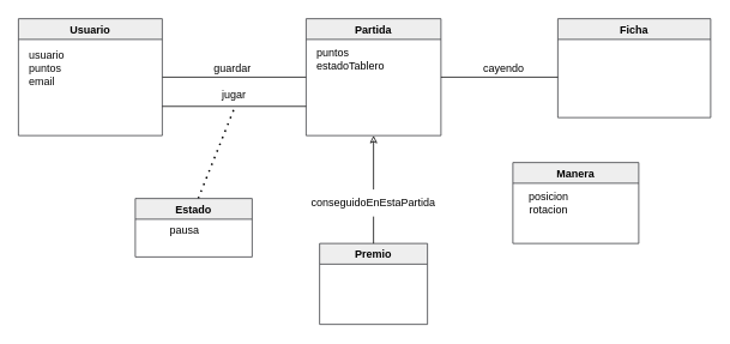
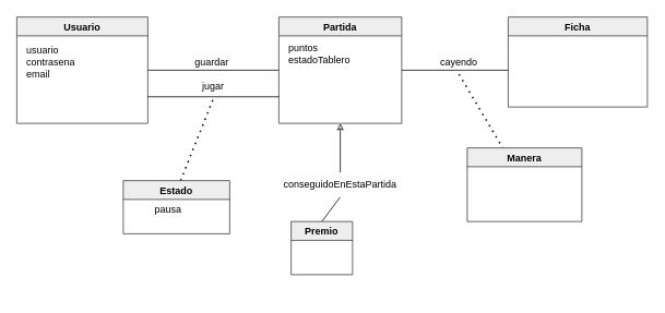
  <mxCell id="0" />
  <mxCell id="1" parent="0" />
  <mxCell id="2" style="edgeStyle=none;html=1;exitX=1;exitY=0.5;exitDx=0;exitDy=0;entryX=0;entryY=0.5;entryDx=0;entryDy=0;endArrow=none;endFill=0;strokeColor=#000000;" parent="1" source="3" target="5" edge="1"><mxGeometry relative="1" as="geometry" /></mxCell>
  <mxCell id="3" value="Usuario" style="swimlane;fillColor=#eeeeee;strokeColor=#36393d;fontColor=#000000;" parent="1" vertex="1"><mxGeometry x="20" y="20" width="160" height="130" as="geometry" /></mxCell>
- <mxCell id="4" value="usuario&lt;br&gt;puntos&lt;br&gt;email" style="text;html=1;align=left;verticalAlign=middle;resizable=0;points=[];autosize=1;strokeColor=none;fillColor=none;fontColor=#080808;" parent="3" vertex="1"><mxGeometry x="10" y="30" width="70" height="50" as="geometry" /></mxCell>
+ <mxCell id="4" value="usuario&lt;br&gt;contrasena&lt;br&gt;email" style="text;html=1;align=left;verticalAlign=middle;resizable=0;points=[];autosize=1;strokeColor=none;fillColor=none;fontColor=#080808;" parent="3" vertex="1"><mxGeometry x="10" y="30" width="70" height="50" as="geometry" /></mxCell>
  <mxCell id="5" value="Partida" style="swimlane;fillColor=#eeeeee;fontColor=#000000;strokeColor=#36393d;" parent="1" vertex="1"><mxGeometry x="340" y="20" width="150" height="130" as="geometry" /></mxCell>
  <mxCell id="6" value="puntos&lt;br&gt;&lt;div style=&quot;&quot;&gt;&lt;span&gt;estadoTablero&lt;/span&gt;&lt;/div&gt;" style="text;html=1;align=left;verticalAlign=middle;resizable=0;points=[];autosize=1;strokeColor=none;fillColor=none;fontColor=#000000;" parent="5" vertex="1"><mxGeometry x="10" y="30" width="90" height="30" as="geometry" /></mxCell>
  <mxCell id="7" value="" style="endArrow=none;html=1;exitX=1;exitY=0.75;exitDx=0;exitDy=0;entryX=0;entryY=0.75;entryDx=0;entryDy=0;strokeColor=#000000;endFill=0;" parent="1" source="3" target="5" edge="1"><mxGeometry width="50" height="50" relative="1" as="geometry"><mxPoint x="290" y="270" as="sourcePoint" /><mxPoint x="340" y="220" as="targetPoint" /></mxGeometry></mxCell>
  <mxCell id="8" value="" style="endArrow=none;dashed=1;html=1;dashPattern=1 3;strokeWidth=2;strokeColor=#000000;" parent="1" edge="1"><mxGeometry width="50" height="50" relative="1" as="geometry"><mxPoint x="220" y="220" as="sourcePoint" /><mxPoint x="260" y="120" as="targetPoint" /></mxGeometry></mxCell>
  <mxCell id="9" value="guardar&amp;nbsp;" style="text;html=1;strokeColor=none;fillColor=none;align=center;verticalAlign=middle;whiteSpace=wrap;rounded=0;fontColor=#000000;" parent="1" vertex="1"><mxGeometry x="230" y="60" width="60" height="30" as="geometry" /></mxCell>
  <mxCell id="10" value="jugar" style="text;html=1;strokeColor=none;fillColor=none;align=center;verticalAlign=middle;whiteSpace=wrap;rounded=0;fontColor=#000000;" parent="1" vertex="1"><mxGeometry x="230" y="90" width="60" height="30" as="geometry" /></mxCell>
- <mxCell id="11" value="Premio" style="swimlane;fillColor=#eeeeee;strokeColor=#36393d;fontColor=#000000;" parent="1" vertex="1"><mxGeometry x="355" y="270" width="120" height="90" as="geometry" /></mxCell>
+ <mxCell id="11" value="Premio" style="swimlane;fillColor=#eeeeee;strokeColor=#36393d;fontColor=#000000;" parent="1" vertex="1"><mxGeometry x="355" y="270" width="75" height="65" as="geometry" /></mxCell>
  <mxCell id="12" value="" style="endArrow=classic;html=1;exitX=0.5;exitY=0;exitDx=0;exitDy=0;entryX=0.5;entryY=1;entryDx=0;entryDy=0;startArrow=none;strokeColor=#000000;endFill=0;" parent="1" source="15" target="5" edge="1"><mxGeometry width="50" height="50" relative="1" as="geometry"><mxPoint x="410" y="200" as="sourcePoint" /><mxPoint x="460" y="150" as="targetPoint" /></mxGeometry></mxCell>
  <mxCell id="13" value="Estado" style="swimlane;fillColor=#eeeeee;strokeColor=#36393d;fontColor=#000000;" parent="1" vertex="1"><mxGeometry x="150" y="220" width="130" height="65" as="geometry" /></mxCell>
  <mxCell id="14" value="pausa" style="text;html=1;strokeColor=none;fillColor=none;align=center;verticalAlign=middle;whiteSpace=wrap;rounded=0;fontColor=#000000;" parent="13" vertex="1"><mxGeometry x="25" y="20" width="60" height="30" as="geometry" /></mxCell>
  <mxCell id="15" value="conseguidoEnEstaPartida" style="text;html=1;strokeColor=none;fillColor=none;align=center;verticalAlign=middle;whiteSpace=wrap;rounded=0;fontColor=#000000;" parent="1" vertex="1"><mxGeometry x="385" y="210" width="60" height="30" as="geometry" /></mxCell>
  <mxCell id="16" value="" style="endArrow=none;html=1;exitX=0.5;exitY=0;exitDx=0;exitDy=0;entryX=0.5;entryY=1;entryDx=0;entryDy=0;strokeColor=#000000;endFill=0;" parent="1" source="11" target="15" edge="1"><mxGeometry width="50" height="50" relative="1" as="geometry"><mxPoint x="415" y="270" as="sourcePoint" /><mxPoint x="415" y="150" as="targetPoint" /></mxGeometry></mxCell>
  <mxCell id="17" value="Ficha" style="swimlane;fillColor=#eeeeee;strokeColor=#36393d;fontColor=#000000;" parent="1" vertex="1"><mxGeometry x="620" y="20" width="170" height="110" as="geometry" /></mxCell>
  <mxCell id="18" value="" style="endArrow=none;html=1;exitX=1;exitY=0.5;exitDx=0;exitDy=0;strokeColor=#000000;endFill=0;" parent="1" source="5" edge="1"><mxGeometry width="50" height="50" relative="1" as="geometry"><mxPoint x="500" y="250" as="sourcePoint" /><mxPoint x="620" y="85" as="targetPoint" /></mxGeometry></mxCell>
+ <mxCell id="19" value="" style="endArrow=none;dashed=1;html=1;dashPattern=1 3;strokeWidth=2;exitX=0.5;exitY=1;exitDx=0;exitDy=0;strokeColor=#000000;" parent="1" source="22" target="20" edge="1"><mxGeometry width="50" height="50" relative="1" as="geometry"><mxPoint x="550" y="90" as="sourcePoint" /><mxPoint x="550" y="90" as="targetPoint" /></mxGeometry></mxCell>
  <mxCell id="20" value="Manera" style="swimlane;startSize=23;fillColor=#eeeeee;strokeColor=#36393d;fontColor=#000000;" parent="1" vertex="1"><mxGeometry x="570" y="180" width="140" height="90" as="geometry" /></mxCell>
- <mxCell id="21" value="posicion&lt;br&gt;rotacion" style="text;html=1;strokeColor=none;fillColor=none;align=center;verticalAlign=middle;whiteSpace=wrap;rounded=0;fontColor=#000000;" parent="20" vertex="1"><mxGeometry x="10" y="30" width="60" height="30" as="geometry" /></mxCell>
  <mxCell id="22" value="cayendo" style="text;html=1;strokeColor=none;fillColor=none;align=center;verticalAlign=middle;whiteSpace=wrap;rounded=0;fontColor=#000000;" parent="1" vertex="1"><mxGeometry x="530" y="60" width="60" height="30" as="geometry" /></mxCell>
